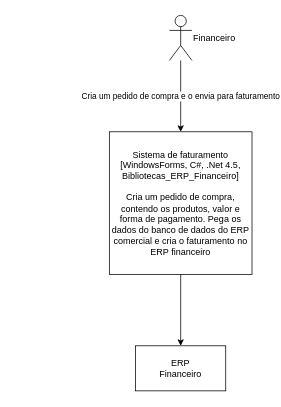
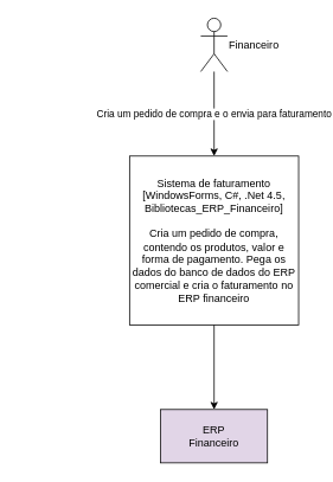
  <mxCell id="0" />
  <mxCell id="1" parent="0" />
  <mxCell id="2" value="Cria um pedido de compra e o envia para faturamento" style="edgeStyle=orthogonalEdgeStyle;rounded=0;orthogonalLoop=1;jettySize=auto;html=1;entryX=0.5;entryY=0;entryDx=0;entryDy=0;" edge="1" parent="1" source="3" target="5"><mxGeometry relative="1" as="geometry"><mxPoint x="240" y="100" as="targetPoint" /></mxGeometry></mxCell>
  <mxCell id="3" value="Financeiro" style="shape=umlActor;verticalLabelPosition=middle;verticalAlign=middle;html=1;outlineConnect=0;labelPosition=right;align=left;" vertex="1" parent="1"><mxGeometry x="225" y="20" width="30" height="60" as="geometry" /></mxCell>
  <mxCell id="4" style="edgeStyle=orthogonalEdgeStyle;rounded=0;orthogonalLoop=1;jettySize=auto;html=1;exitX=0.5;exitY=1;exitDx=0;exitDy=0;" edge="1" parent="1"><mxGeometry relative="1" as="geometry"><mxPoint x="20" y="220" as="sourcePoint" /><mxPoint x="20" y="220" as="targetPoint" /></mxGeometry></mxCell>
  <mxCell id="5" value="Sistema de faturamento&lt;br&gt;[WindowsForms, C#, .Net 4.5, Bibliotecas_ERP_Financeiro]&lt;br&gt;&lt;br&gt;Cria um pedido de compra, contendo os produtos, valor e forma de pagamento. Pega os dados do banco de dados do ERP comercial e cria o faturamento no ERP financeiro" style="whiteSpace=wrap;html=1;aspect=fixed;" vertex="1" parent="1"><mxGeometry x="145" y="175" width="190" height="190" as="geometry" /></mxCell>
  <mxCell id="6" value="" style="edgeStyle=orthogonalEdgeStyle;rounded=0;orthogonalLoop=1;jettySize=auto;html=1;exitX=0.5;exitY=1;exitDx=0;exitDy=0;" edge="1" parent="1" source="5" target="7"><mxGeometry relative="1" as="geometry"><mxPoint x="240" y="530" as="sourcePoint" /></mxGeometry></mxCell>
- <mxCell id="7" value="ERP&lt;br&gt;Financeiro" style="rounded=0;whiteSpace=wrap;html=1;" vertex="1" parent="1"><mxGeometry x="180" y="460" width="120" height="60" as="geometry" /></mxCell>
+ <mxCell id="7" value="ERP&lt;br&gt;Financeiro" style="rounded=0;whiteSpace=wrap;html=1;fillColor=#e1d5e7;" vertex="1" parent="1"><mxGeometry x="180" y="460" width="120" height="60" as="geometry" /></mxCell>
